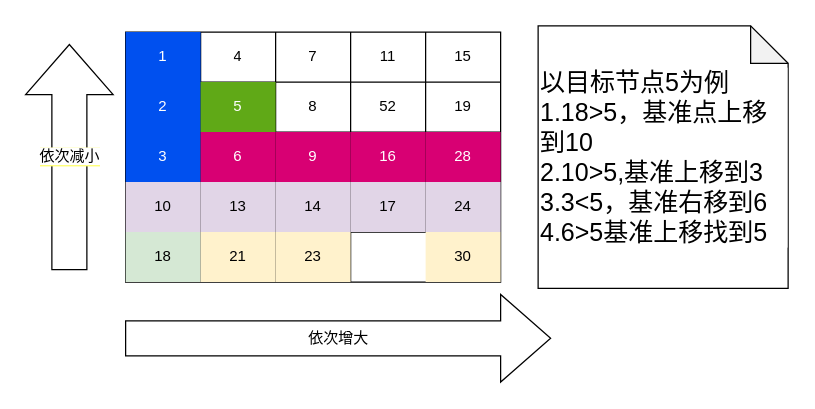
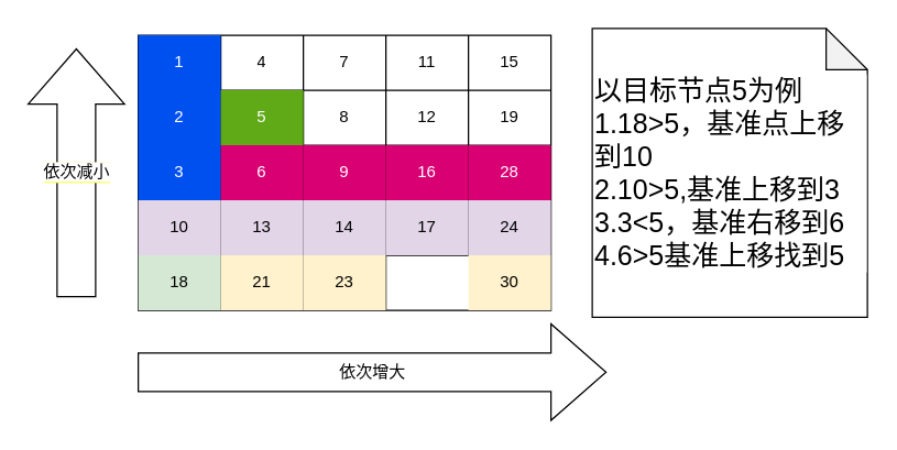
  <mxCell id="0" />
  <mxCell id="1" parent="0" />
  <mxCell id="2" value="" style="shape=table;startSize=0;container=1;collapsible=0;childLayout=tableLayout;" vertex="1" parent="1"><mxGeometry x="100" y="25" width="300" height="200" as="geometry" /></mxCell>
  <mxCell id="3" value="" style="shape=partialRectangle;collapsible=0;dropTarget=0;pointerEvents=0;fillColor=none;top=0;left=0;bottom=0;right=0;points=[[0,0.5],[1,0.5]];portConstraint=eastwest;" vertex="1" parent="2"><mxGeometry width="300" height="40" as="geometry" /></mxCell>
  <mxCell id="4" value="1" style="shape=partialRectangle;html=1;whiteSpace=wrap;connectable=0;overflow=hidden;fillColor=#0050ef;top=0;left=0;bottom=0;right=0;pointerEvents=1;fontColor=#ffffff;strokeColor=#001DBC;" vertex="1" parent="3"><mxGeometry width="60" height="40" as="geometry"><mxRectangle width="60" height="40" as="alternateBounds" /></mxGeometry></mxCell>
  <mxCell id="5" value="4" style="shape=partialRectangle;html=1;whiteSpace=wrap;connectable=0;overflow=hidden;fillColor=none;top=0;left=0;bottom=0;right=0;pointerEvents=1;" vertex="1" parent="3"><mxGeometry x="60" width="60" height="40" as="geometry"><mxRectangle width="60" height="40" as="alternateBounds" /></mxGeometry></mxCell>
  <mxCell id="6" value="7" style="shape=partialRectangle;html=1;whiteSpace=wrap;connectable=0;overflow=hidden;fillColor=none;top=0;left=0;bottom=0;right=0;pointerEvents=1;" vertex="1" parent="3"><mxGeometry x="120" width="60" height="40" as="geometry"><mxRectangle width="60" height="40" as="alternateBounds" /></mxGeometry></mxCell>
  <mxCell id="7" value="11" style="shape=partialRectangle;html=1;whiteSpace=wrap;connectable=0;overflow=hidden;fillColor=none;top=0;left=0;bottom=0;right=0;pointerEvents=1;" vertex="1" parent="3"><mxGeometry x="180" width="60" height="40" as="geometry"><mxRectangle width="60" height="40" as="alternateBounds" /></mxGeometry></mxCell>
  <mxCell id="8" value="15" style="shape=partialRectangle;html=1;whiteSpace=wrap;connectable=0;overflow=hidden;fillColor=none;top=0;left=0;bottom=0;right=0;pointerEvents=1;" vertex="1" parent="3"><mxGeometry x="240" width="60" height="40" as="geometry"><mxRectangle width="60" height="40" as="alternateBounds" /></mxGeometry></mxCell>
  <mxCell id="9" value="" style="shape=partialRectangle;collapsible=0;dropTarget=0;pointerEvents=0;fillColor=none;top=0;left=0;bottom=0;right=0;points=[[0,0.5],[1,0.5]];portConstraint=eastwest;" vertex="1" parent="2"><mxGeometry y="40" width="300" height="40" as="geometry" /></mxCell>
  <mxCell id="10" value="2" style="shape=partialRectangle;html=1;whiteSpace=wrap;connectable=0;overflow=hidden;fillColor=#0050ef;top=0;left=0;bottom=0;right=0;pointerEvents=1;fontColor=#ffffff;strokeColor=#001DBC;" vertex="1" parent="9"><mxGeometry width="60" height="40" as="geometry"><mxRectangle width="60" height="40" as="alternateBounds" /></mxGeometry></mxCell>
  <mxCell id="11" value="5" style="shape=partialRectangle;html=1;whiteSpace=wrap;connectable=0;overflow=hidden;fillColor=#60a917;top=0;left=0;bottom=0;right=0;pointerEvents=1;fontColor=#ffffff;strokeColor=#2D7600;" vertex="1" parent="9"><mxGeometry x="60" width="60" height="40" as="geometry"><mxRectangle width="60" height="40" as="alternateBounds" /></mxGeometry></mxCell>
  <mxCell id="12" value="8" style="shape=partialRectangle;html=1;whiteSpace=wrap;connectable=0;overflow=hidden;fillColor=none;top=0;left=0;bottom=0;right=0;pointerEvents=1;" vertex="1" parent="9"><mxGeometry x="120" width="60" height="40" as="geometry"><mxRectangle width="60" height="40" as="alternateBounds" /></mxGeometry></mxCell>
- <mxCell id="13" value="52" style="shape=partialRectangle;html=1;whiteSpace=wrap;connectable=0;overflow=hidden;fillColor=none;top=0;left=0;bottom=0;right=0;pointerEvents=1;" vertex="1" parent="9"><mxGeometry x="180" width="60" height="40" as="geometry"><mxRectangle width="60" height="40" as="alternateBounds" /></mxGeometry></mxCell>
+ <mxCell id="13" value="12" style="shape=partialRectangle;html=1;whiteSpace=wrap;connectable=0;overflow=hidden;fillColor=none;top=0;left=0;bottom=0;right=0;pointerEvents=1;" vertex="1" parent="9"><mxGeometry x="180" width="60" height="40" as="geometry"><mxRectangle width="60" height="40" as="alternateBounds" /></mxGeometry></mxCell>
  <mxCell id="14" value="19" style="shape=partialRectangle;html=1;whiteSpace=wrap;connectable=0;overflow=hidden;fillColor=none;top=0;left=0;bottom=0;right=0;pointerEvents=1;" vertex="1" parent="9"><mxGeometry x="240" width="60" height="40" as="geometry"><mxRectangle width="60" height="40" as="alternateBounds" /></mxGeometry></mxCell>
  <mxCell id="15" value="" style="shape=partialRectangle;collapsible=0;dropTarget=0;pointerEvents=0;fillColor=none;top=0;left=0;bottom=0;right=0;points=[[0,0.5],[1,0.5]];portConstraint=eastwest;" vertex="1" parent="2"><mxGeometry y="80" width="300" height="40" as="geometry" /></mxCell>
  <mxCell id="16" value="3" style="shape=partialRectangle;html=1;whiteSpace=wrap;connectable=0;overflow=hidden;fillColor=#0050ef;top=0;left=0;bottom=0;right=0;pointerEvents=1;fontColor=#ffffff;strokeColor=#001DBC;" vertex="1" parent="15"><mxGeometry width="60" height="40" as="geometry"><mxRectangle width="60" height="40" as="alternateBounds" /></mxGeometry></mxCell>
  <mxCell id="17" value="6" style="shape=partialRectangle;html=1;whiteSpace=wrap;connectable=0;overflow=hidden;fillColor=#d80073;top=0;left=0;bottom=0;right=0;pointerEvents=1;fontColor=#ffffff;strokeColor=#A50040;" vertex="1" parent="15"><mxGeometry x="60" width="60" height="40" as="geometry"><mxRectangle width="60" height="40" as="alternateBounds" /></mxGeometry></mxCell>
  <mxCell id="18" value="9" style="shape=partialRectangle;html=1;whiteSpace=wrap;connectable=0;overflow=hidden;fillColor=#d80073;top=0;left=0;bottom=0;right=0;pointerEvents=1;fontColor=#ffffff;strokeColor=#A50040;" vertex="1" parent="15"><mxGeometry x="120" width="60" height="40" as="geometry"><mxRectangle width="60" height="40" as="alternateBounds" /></mxGeometry></mxCell>
  <mxCell id="19" value="16" style="shape=partialRectangle;html=1;whiteSpace=wrap;connectable=0;overflow=hidden;fillColor=#d80073;top=0;left=0;bottom=0;right=0;pointerEvents=1;fontColor=#ffffff;strokeColor=#A50040;" vertex="1" parent="15"><mxGeometry x="180" width="60" height="40" as="geometry"><mxRectangle width="60" height="40" as="alternateBounds" /></mxGeometry></mxCell>
  <mxCell id="20" value="28" style="shape=partialRectangle;html=1;whiteSpace=wrap;connectable=0;overflow=hidden;fillColor=#d80073;top=0;left=0;bottom=0;right=0;pointerEvents=1;fontColor=#ffffff;strokeColor=#A50040;" vertex="1" parent="15"><mxGeometry x="240" width="60" height="40" as="geometry"><mxRectangle width="60" height="40" as="alternateBounds" /></mxGeometry></mxCell>
  <mxCell id="21" value="" style="shape=partialRectangle;collapsible=0;dropTarget=0;pointerEvents=0;fillColor=none;top=0;left=0;bottom=0;right=0;points=[[0,0.5],[1,0.5]];portConstraint=eastwest;" vertex="1" parent="2"><mxGeometry y="120" width="300" height="40" as="geometry" /></mxCell>
  <mxCell id="22" value="10" style="shape=partialRectangle;html=1;whiteSpace=wrap;connectable=0;overflow=hidden;top=0;left=0;bottom=0;right=0;pointerEvents=1;fillColor=#e1d5e7;strokeColor=#9673a6;" vertex="1" parent="21"><mxGeometry width="60" height="40" as="geometry"><mxRectangle width="60" height="40" as="alternateBounds" /></mxGeometry></mxCell>
  <mxCell id="23" value="13" style="shape=partialRectangle;html=1;whiteSpace=wrap;connectable=0;overflow=hidden;fillColor=#e1d5e7;top=0;left=0;bottom=0;right=0;pointerEvents=1;strokeColor=#9673a6;" vertex="1" parent="21"><mxGeometry x="60" width="60" height="40" as="geometry"><mxRectangle width="60" height="40" as="alternateBounds" /></mxGeometry></mxCell>
  <mxCell id="24" value="14" style="shape=partialRectangle;html=1;whiteSpace=wrap;connectable=0;overflow=hidden;fillColor=#e1d5e7;top=0;left=0;bottom=0;right=0;pointerEvents=1;strokeColor=#9673a6;" vertex="1" parent="21"><mxGeometry x="120" width="60" height="40" as="geometry"><mxRectangle width="60" height="40" as="alternateBounds" /></mxGeometry></mxCell>
  <mxCell id="25" value="17" style="shape=partialRectangle;html=1;whiteSpace=wrap;connectable=0;overflow=hidden;fillColor=#e1d5e7;top=0;left=0;bottom=0;right=0;pointerEvents=1;strokeColor=#9673a6;" vertex="1" parent="21"><mxGeometry x="180" width="60" height="40" as="geometry"><mxRectangle width="60" height="40" as="alternateBounds" /></mxGeometry></mxCell>
  <mxCell id="26" value="24" style="shape=partialRectangle;html=1;whiteSpace=wrap;connectable=0;overflow=hidden;fillColor=#e1d5e7;top=0;left=0;bottom=0;right=0;pointerEvents=1;strokeColor=#9673a6;" vertex="1" parent="21"><mxGeometry x="240" width="60" height="40" as="geometry"><mxRectangle width="60" height="40" as="alternateBounds" /></mxGeometry></mxCell>
  <mxCell id="27" style="shape=partialRectangle;collapsible=0;dropTarget=0;pointerEvents=0;fillColor=none;top=0;left=0;bottom=0;right=0;points=[[0,0.5],[1,0.5]];portConstraint=eastwest;" vertex="1" parent="2"><mxGeometry y="160" width="300" height="40" as="geometry" /></mxCell>
  <mxCell id="28" value="18" style="shape=partialRectangle;html=1;whiteSpace=wrap;connectable=0;overflow=hidden;fillColor=#d5e8d4;top=0;left=0;bottom=0;right=0;pointerEvents=1;strokeColor=#82b366;" vertex="1" parent="27"><mxGeometry width="60" height="40" as="geometry"><mxRectangle width="60" height="40" as="alternateBounds" /></mxGeometry></mxCell>
  <mxCell id="29" value="21" style="shape=partialRectangle;html=1;whiteSpace=wrap;connectable=0;overflow=hidden;fillColor=#fff2cc;top=0;left=0;bottom=0;right=0;pointerEvents=1;strokeColor=#d6b656;" vertex="1" parent="27"><mxGeometry x="60" width="60" height="40" as="geometry"><mxRectangle width="60" height="40" as="alternateBounds" /></mxGeometry></mxCell>
  <mxCell id="30" value="23" style="shape=partialRectangle;html=1;whiteSpace=wrap;connectable=0;overflow=hidden;fillColor=#fff2cc;top=0;left=0;bottom=0;right=0;pointerEvents=1;strokeColor=#d6b656;" vertex="1" parent="27"><mxGeometry x="120" width="60" height="40" as="geometry"><mxRectangle width="60" height="40" as="alternateBounds" /></mxGeometry></mxCell>
  <mxCell id="31" value="30" style="shape=partialRectangle;html=1;whiteSpace=wrap;connectable=0;overflow=hidden;fillColor=#fff2cc;top=0;left=0;bottom=0;right=0;pointerEvents=1;strokeColor=#d6b656;" vertex="1" parent="27"><mxGeometry x="240" width="60" height="40" as="geometry"><mxRectangle width="60" height="40" as="alternateBounds" /></mxGeometry></mxCell>
  <mxCell id="32" value="&lt;span style=&quot;background-color: rgb(255 , 255 , 255)&quot;&gt;依次减小&lt;/span&gt;" style="html=1;shadow=0;dashed=0;align=center;verticalAlign=middle;shape=mxgraph.arrows2.arrow;dy=0.6;dx=40;direction=north;notch=0;labelBackgroundColor=#FFFF66;" vertex="1" parent="1"><mxGeometry x="20" y="35" width="70" height="180" as="geometry" /></mxCell>
  <mxCell id="33" value="依次增大" style="html=1;shadow=0;dashed=0;align=center;verticalAlign=middle;shape=mxgraph.arrows2.arrow;dy=0.6;dx=40;notch=0;labelBackgroundColor=#FFFFFF;" vertex="1" parent="1"><mxGeometry x="100" y="235" width="340" height="70" as="geometry" /></mxCell>
  <mxCell id="34" value="&lt;span style=&quot;background-color: rgb(255 , 255 , 255) ; font-size: 20px&quot;&gt;&lt;font style=&quot;font-size: 20px&quot;&gt;以目标节点5为例&lt;br&gt;1.18&amp;gt;5，基准点上移到10&lt;br&gt;2.10&amp;gt;5,基准上移到3&lt;br&gt;3.3&amp;lt;5，基准右移到6&lt;br&gt;&lt;/font&gt;&lt;/span&gt;&lt;div style=&quot;font-size: 20px&quot;&gt;&lt;span style=&quot;background-color: rgb(255 , 255 , 255)&quot;&gt;&lt;font style=&quot;font-size: 20px&quot;&gt;4.6&amp;gt;5基准上移找到5&lt;/font&gt;&lt;/span&gt;&lt;/div&gt;" style="shape=note;whiteSpace=wrap;html=1;backgroundOutline=1;darkOpacity=0.05;labelBackgroundColor=#FFFFFF;align=left;" vertex="1" parent="1"><mxGeometry x="430" y="20" width="200" height="210" as="geometry" /></mxCell>
